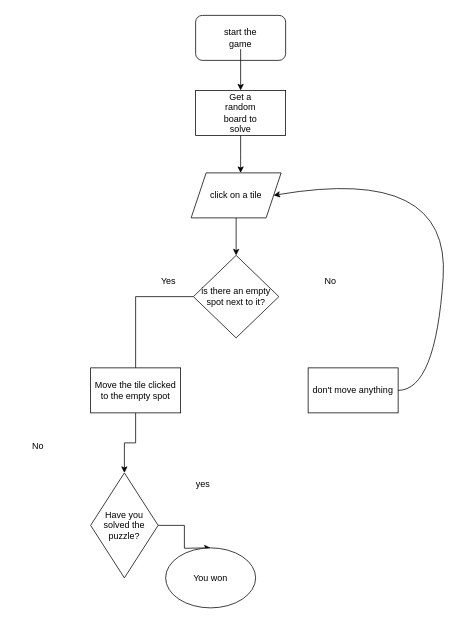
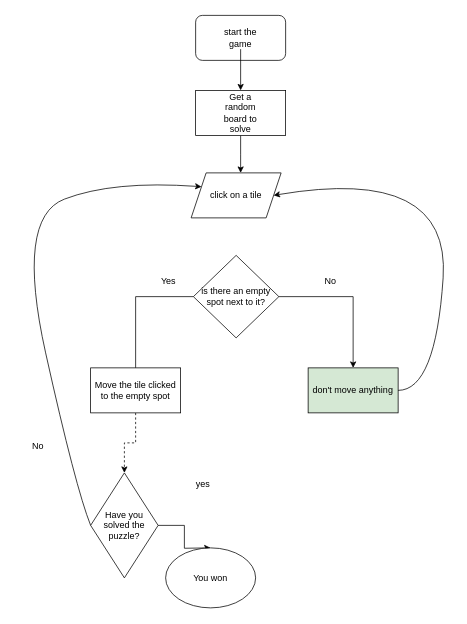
  <mxCell id="0" />
  <mxCell id="1" parent="0" />
  <mxCell id="2" value="" style="rounded=1;whiteSpace=wrap;html=1;" vertex="1" parent="1"><mxGeometry x="260" y="20" width="120" height="60" as="geometry" /></mxCell>
  <mxCell id="3" style="edgeStyle=orthogonalEdgeStyle;rounded=0;orthogonalLoop=1;jettySize=auto;html=1;entryX=0.5;entryY=0;entryDx=0;entryDy=0;" edge="1" parent="1" source="4" target="6"><mxGeometry relative="1" as="geometry"><mxPoint x="320" y="140" as="targetPoint" /><Array as="points" /></mxGeometry></mxCell>
  <mxCell id="4" value="start the game" style="text;html=1;strokeColor=none;fillColor=none;align=center;verticalAlign=middle;whiteSpace=wrap;rounded=0;" vertex="1" parent="1"><mxGeometry x="290" y="35" width="60" height="30" as="geometry" /></mxCell>
  <mxCell id="5" style="edgeStyle=orthogonalEdgeStyle;rounded=0;orthogonalLoop=1;jettySize=auto;html=1;" edge="1" parent="1" source="6"><mxGeometry relative="1" as="geometry"><mxPoint x="320" y="230" as="targetPoint" /></mxGeometry></mxCell>
  <mxCell id="6" value="" style="rounded=0;whiteSpace=wrap;html=1;" vertex="1" parent="1"><mxGeometry x="260" y="120" width="120" height="60" as="geometry" /></mxCell>
  <mxCell id="7" value="Get a random board to solve" style="text;html=1;strokeColor=none;fillColor=none;align=center;verticalAlign=middle;whiteSpace=wrap;rounded=0;" vertex="1" parent="1"><mxGeometry x="290" y="135" width="60" height="30" as="geometry" /></mxCell>
- <mxCell id="8" style="edgeStyle=orthogonalEdgeStyle;rounded=0;orthogonalLoop=1;jettySize=auto;html=1;entryX=0.5;entryY=0;entryDx=0;entryDy=0;" edge="1" parent="1" source="9" target="12"><mxGeometry relative="1" as="geometry" /></mxCell>
  <mxCell id="9" value="click on a tile" style="shape=parallelogram;perimeter=parallelogramPerimeter;whiteSpace=wrap;html=1;fixedSize=1;" vertex="1" parent="1"><mxGeometry x="254" y="230" width="120" height="60" as="geometry" /></mxCell>
+ <mxCell id="10" style="edgeStyle=orthogonalEdgeStyle;rounded=0;orthogonalLoop=1;jettySize=auto;html=1;entryX=0.5;entryY=0;entryDx=0;entryDy=0;" edge="1" parent="1" source="12" target="13"><mxGeometry relative="1" as="geometry" /></mxCell>
  <mxCell id="11" style="edgeStyle=orthogonalEdgeStyle;rounded=0;orthogonalLoop=1;jettySize=auto;html=1;entryX=0.5;entryY=0;entryDx=0;entryDy=0;endArrow=none;" edge="1" parent="1" source="12" target="16"><mxGeometry relative="1" as="geometry" /></mxCell>
  <mxCell id="12" value="is there an empty spot next to it?" style="rhombus;whiteSpace=wrap;html=1;" vertex="1" parent="1"><mxGeometry x="257" y="340" width="114" height="110" as="geometry" /></mxCell>
- <mxCell id="13" value="don't move anything" style="rounded=0;whiteSpace=wrap;html=1;" vertex="1" parent="1"><mxGeometry x="410" y="490" width="120" height="60" as="geometry" /></mxCell>
+ <mxCell id="13" value="don't move anything" style="rounded=0;whiteSpace=wrap;html=1;fillColor=#d5e8d4;" vertex="1" parent="1"><mxGeometry x="410" y="490" width="120" height="60" as="geometry" /></mxCell>
  <mxCell id="14" value="No" style="text;html=1;strokeColor=none;fillColor=none;align=center;verticalAlign=middle;whiteSpace=wrap;rounded=0;" vertex="1" parent="1"><mxGeometry x="410" y="360" width="60" height="30" as="geometry" /></mxCell>
- <mxCell id="15" style="edgeStyle=orthogonalEdgeStyle;rounded=0;orthogonalLoop=1;jettySize=auto;html=1;" edge="1" parent="1" source="16" target="20"><mxGeometry relative="1" as="geometry" /></mxCell>
+ <mxCell id="15" style="edgeStyle=orthogonalEdgeStyle;rounded=0;orthogonalLoop=1;jettySize=auto;html=1;dashed=1;" edge="1" parent="1" source="16" target="20"><mxGeometry relative="1" as="geometry" /></mxCell>
  <mxCell id="16" value="Move the tile clicked to the empty spot" style="rounded=0;whiteSpace=wrap;html=1;" vertex="1" parent="1"><mxGeometry x="120" y="490" width="120" height="60" as="geometry" /></mxCell>
  <mxCell id="17" value="Yes" style="text;html=1;strokeColor=none;fillColor=none;align=center;verticalAlign=middle;whiteSpace=wrap;rounded=0;" vertex="1" parent="1"><mxGeometry x="194" y="360" width="60" height="30" as="geometry" /></mxCell>
  <mxCell id="18" value="" style="curved=1;endArrow=classic;html=1;rounded=0;entryX=1;entryY=0.5;entryDx=0;entryDy=0;" edge="1" parent="1" target="9"><mxGeometry width="50" height="50" relative="1" as="geometry"><mxPoint x="530" y="520" as="sourcePoint" /><mxPoint x="580" y="470" as="targetPoint" /><Array as="points"><mxPoint x="580" y="520" /><mxPoint x="600" y="220" /></Array></mxGeometry></mxCell>
  <mxCell id="19" style="edgeStyle=orthogonalEdgeStyle;rounded=0;orthogonalLoop=1;jettySize=auto;html=1;" edge="1" parent="1" source="20"><mxGeometry relative="1" as="geometry"><mxPoint x="280" y="730" as="targetPoint" /></mxGeometry></mxCell>
  <mxCell id="20" value="Have you solved the puzzle?" style="rhombus;whiteSpace=wrap;html=1;" vertex="1" parent="1"><mxGeometry x="120" y="630" width="90" height="140" as="geometry" /></mxCell>
  <mxCell id="21" value="You won" style="ellipse;whiteSpace=wrap;html=1;" vertex="1" parent="1"><mxGeometry x="220" y="730" width="120" height="80" as="geometry" /></mxCell>
  <mxCell id="22" value="yes" style="text;html=1;strokeColor=none;fillColor=none;align=center;verticalAlign=middle;whiteSpace=wrap;rounded=0;" vertex="1" parent="1"><mxGeometry x="240" y="630" width="60" height="30" as="geometry" /></mxCell>
+ <mxCell id="23" value="" style="curved=1;endArrow=classic;html=1;rounded=0;exitX=0;exitY=0.5;exitDx=0;exitDy=0;entryX=0;entryY=0.25;entryDx=0;entryDy=0;" edge="1" parent="1" source="20" target="9"><mxGeometry width="50" height="50" relative="1" as="geometry"><mxPoint x="50" y="650" as="sourcePoint" /><mxPoint x="100" y="600" as="targetPoint" /><Array as="points"><mxPoint x="100" y="650" /><mxPoint x="20" y="290" /><mxPoint x="150" y="240" /></Array></mxGeometry></mxCell>
  <mxCell id="24" value="No" style="text;html=1;strokeColor=none;fillColor=none;align=center;verticalAlign=middle;whiteSpace=wrap;rounded=0;" vertex="1" parent="1"><mxGeometry x="20" y="580" width="60" height="30" as="geometry" /></mxCell>
